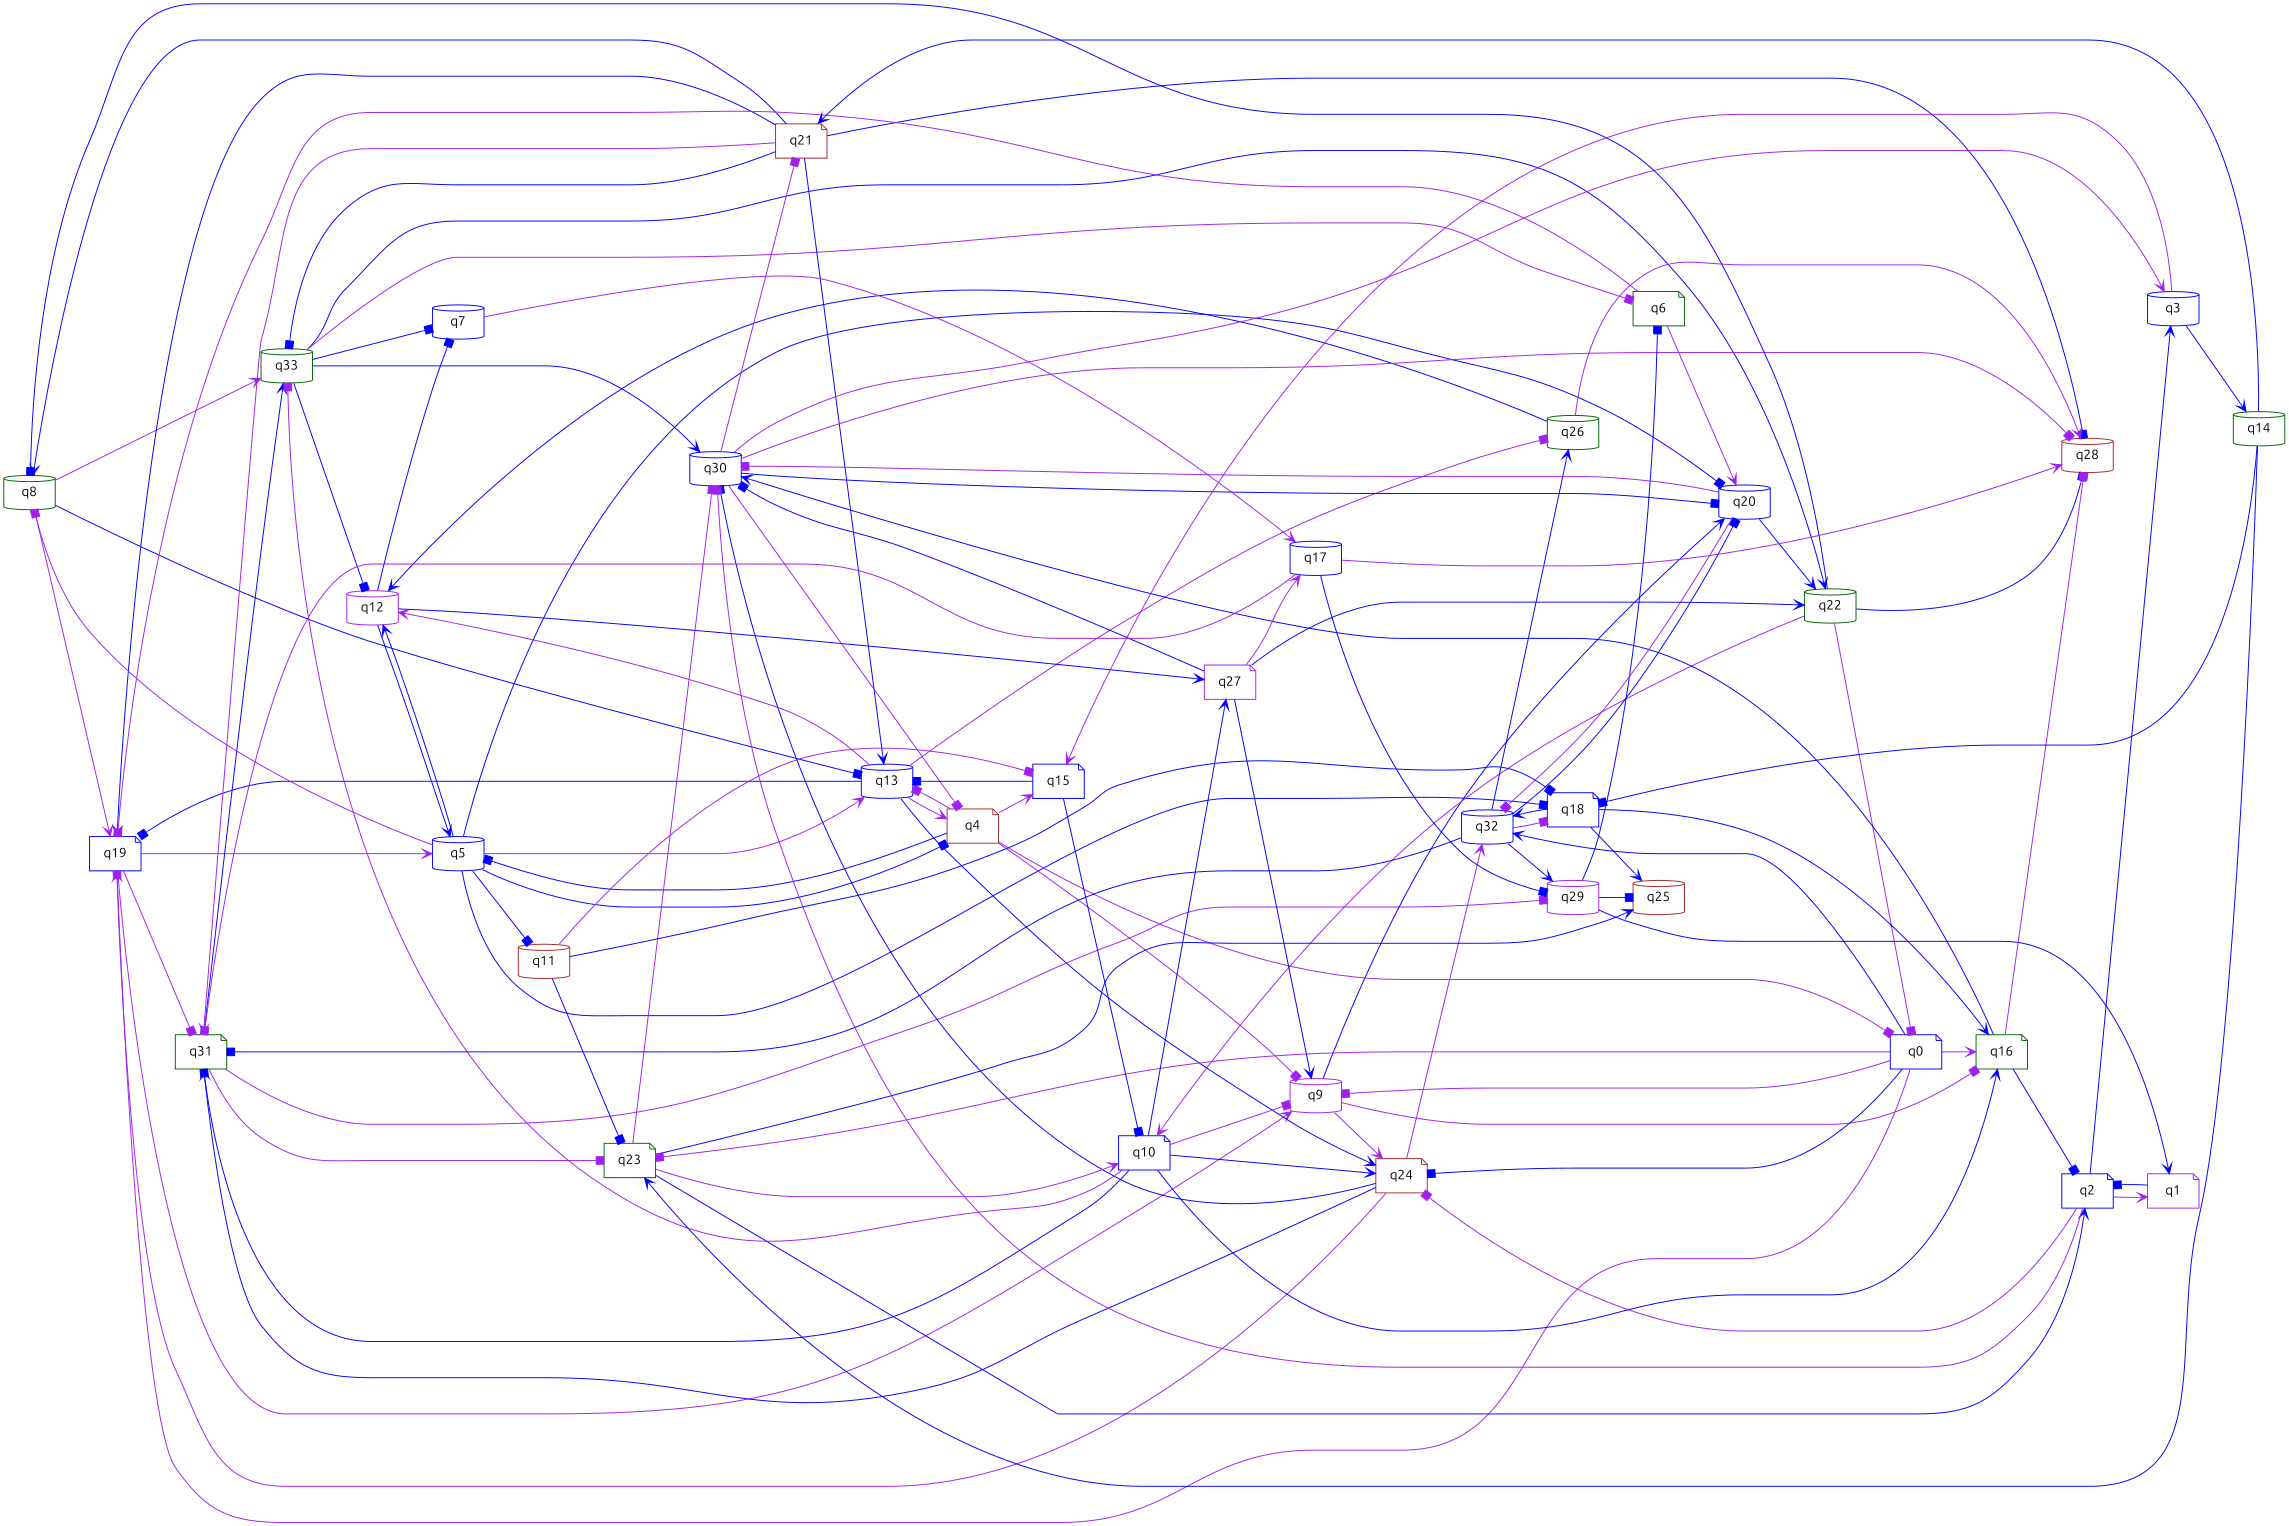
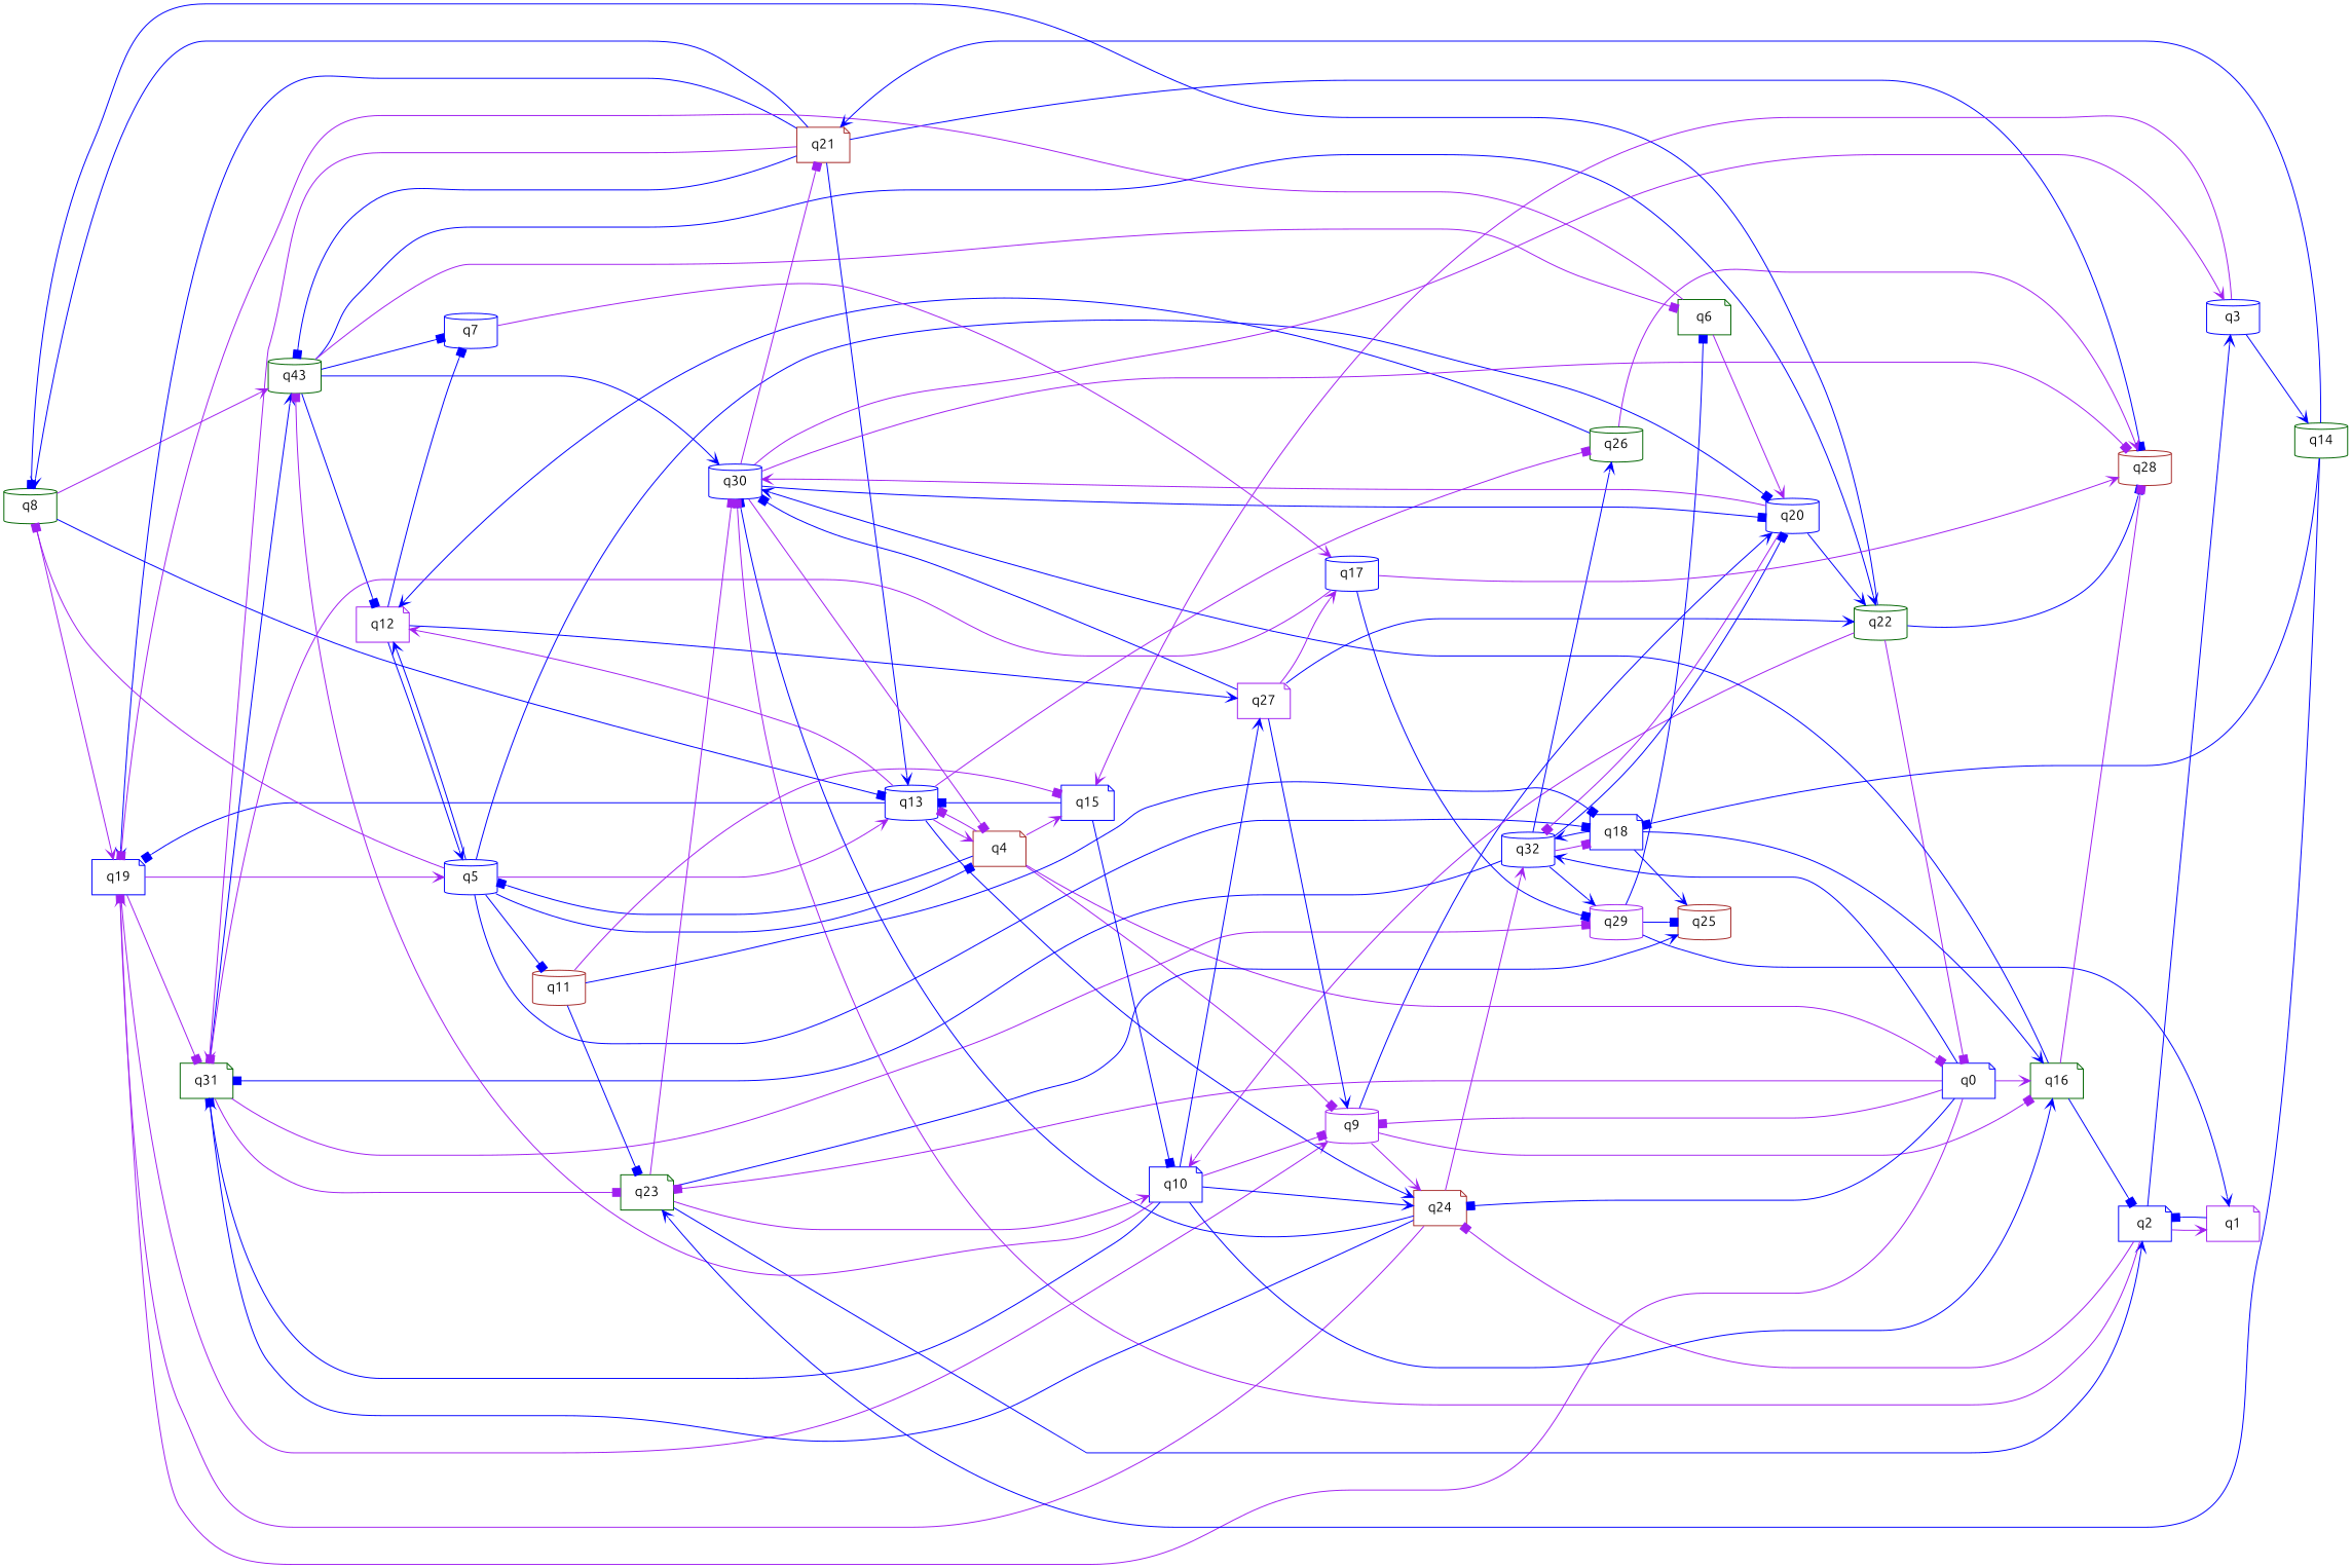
  digraph {
    fontname=Ubuntu
    rankdir=LR
    node [color=blue fontname=Ubuntu shape=cylinder]
    edge [arrowhead=box color=blue fontname=Ubuntu]
    q8 [color=darkgreen initial=1]
    q19 [shape=note]
    q13
-   q33 [color=darkgreen]
+   q33 [color=darkgreen label=q43]
    q21 [color=brown final=1 shape=note]
    q31 [color=darkgreen shape=note]
    q28 [color=brown]
    q9 [color=purple]
    q5
    q24 [color=brown shape=note]
    q26 [color=darkgreen]
    q4 [color=brown shape=note]
-   q12 [color=purple]
+   q12 [color=purple shape=note]
    q30
    q7
    q22 [color=darkgreen]
    q6 [color=darkgreen shape=note]
    q23 [color=darkgreen shape=note]
    q29 [color=purple]
    q0 [shape=note]
    q16 [color=darkgreen shape=note]
    q32
    q20
    q2 [shape=note]
    q10 [shape=note]
    q25 [color=brown]
    q18 [shape=note]
    q1 [color=purple shape=note]
    q3
    q11 [color=brown]
    q27 [color=purple shape=note]
    q14 [color=darkgreen]
    q15 [shape=note]
    q17
    q8 -> q19 [arrowhead=vee color=purple]
    q8 -> q13
    q8 -> q33 [arrowhead=vee color=purple]
    q19 -> q31 [color=purple]
    q19 -> q9 [arrowhead=vee color=purple]
    q19 -> q5 [arrowhead=vee color=purple]
    q13 -> q19
    q13 -> q24 [arrowhead=vee]
    q13 -> q26 [color=purple]
    q13 -> q4 [arrowhead=vee color=purple]
    q13 -> q12 [arrowhead=vee color=purple]
    q33 -> q12
    q33 -> q30 [arrowhead=vee]
    q33 -> q7
    q33 -> q22 [arrowhead=vee]
    q33 -> q6 [color=purple]
    q21 -> q8 [arrowhead=vee]
    q21 -> q19 [arrowhead=vee]
    q21 -> q13 [arrowhead=vee]
    q21 -> q33
    q21 -> q31 [arrowhead=vee color=purple]
    q21 -> q28
    q31 -> q33 [arrowhead=vee]
    q31 -> q23 [color=purple]
    q31 -> q29 [color=purple]
    q9 -> q24 [arrowhead=vee color=purple]
    q9 -> q16 [color=purple]
    q9 -> q20 [arrowhead=vee]
    q5 -> q8 [color=purple]
    q5 -> q13 [arrowhead=vee color=purple]
    q5 -> q4
    q5 -> q12 [arrowhead=vee]
    q5 -> q20
    q5 -> q18
    q5 -> q11
    q24 -> q19 [arrowhead=vee color=purple]
    q24 -> q31
    q24 -> q30
    q24 -> q32 [arrowhead=vee color=purple]
    q26 -> q28 [arrowhead=vee color=purple]
    q26 -> q12 [arrowhead=vee]
    q4 -> q13 [color=purple]
    q4 -> q9 [color=purple]
    q4 -> q5
    q4 -> q0 [color=purple]
    q4 -> q15 [arrowhead=vee color=purple]
    q12 -> q5 [arrowhead=vee]
    q12 -> q7
    q12 -> q27 [arrowhead=vee]
    q30 -> q21 [color=purple]
    q30 -> q28 [color=purple]
    q30 -> q4 [color=purple]
    q30 -> q20
    q30 -> q3 [arrowhead=vee color=purple]
    q7 -> q17 [arrowhead=vee color=purple]
    q22 -> q8
    q22 -> q28
    q22 -> q0 [color=purple]
    q22 -> q10 [arrowhead=vee color=purple]
    q6 -> q19 [color=purple]
    q6 -> q20 [arrowhead=vee color=purple]
    q23 -> q30 [color=purple]
    q23 -> q2 [arrowhead=vee]
    q23 -> q10 [arrowhead=vee color=purple]
    q23 -> q25 [arrowhead=vee]
    q29 -> q6
    q29 -> q25
    q29 -> q1 [arrowhead=vee]
    q0 -> q19 [color=purple]
    q0 -> q9 [color=purple]
    q0 -> q24
    q0 -> q23 [color=purple]
    q0 -> q16 [arrowhead=vee color=purple]
    q0 -> q32 [arrowhead=vee]
    q16 -> q28 [color=purple]
    q16 -> q30 [arrowhead=vee]
    q16 -> q2
    q32 -> q31
    q32 -> q26 [arrowhead=vee]
    q32 -> q29 [arrowhead=vee]
    q32 -> q20
    q32 -> q18 [color=purple]
-   q20 -> q30 [color=purple]
+   q20 -> q30 [arrowhead=vee color=purple]
    q20 -> q22 [arrowhead=vee]
    q20 -> q32 [color=purple]
    q2 -> q24 [color=purple]
    q2 -> q30 [color=purple]
    q2 -> q1 [arrowhead=vee color=purple]
    q2 -> q3 [arrowhead=vee]
    q10 -> q33 [color=purple]
    q10 -> q31 [arrowhead=vee]
    q10 -> q9 [color=purple]
    q10 -> q24 [arrowhead=vee]
    q10 -> q16 [arrowhead=vee]
    q10 -> q27 [arrowhead=vee]
    q18 -> q16 [arrowhead=vee]
    q18 -> q32 [arrowhead=vee]
    q18 -> q25 [arrowhead=vee]
    q1 -> q2
    q3 -> q14 [arrowhead=vee]
    q3 -> q15 [arrowhead=vee color=purple]
    q11 -> q23
    q11 -> q18
    q11 -> q15 [color=purple]
    q27 -> q9 [arrowhead=vee]
    q27 -> q30
    q27 -> q22 [arrowhead=vee]
    q27 -> q17 [arrowhead=vee color=purple]
    q14 -> q21 [arrowhead=vee]
    q14 -> q23 [arrowhead=vee]
    q14 -> q18
    q15 -> q13
    q15 -> q10
    q17 -> q31 [color=purple]
    q17 -> q28 [arrowhead=vee color=purple]
    q17 -> q29
  }
